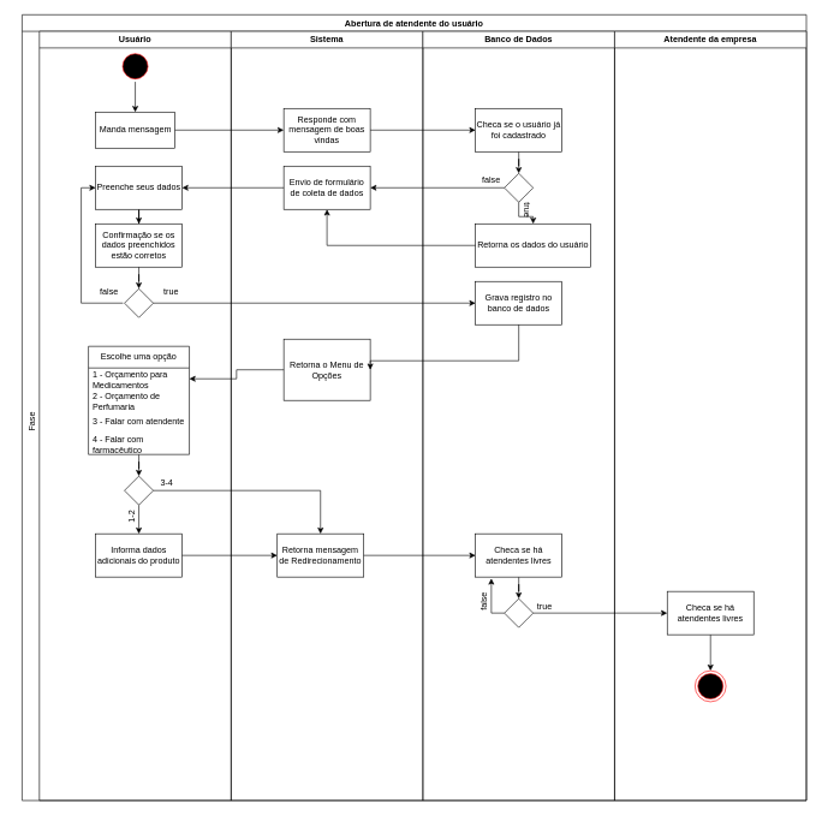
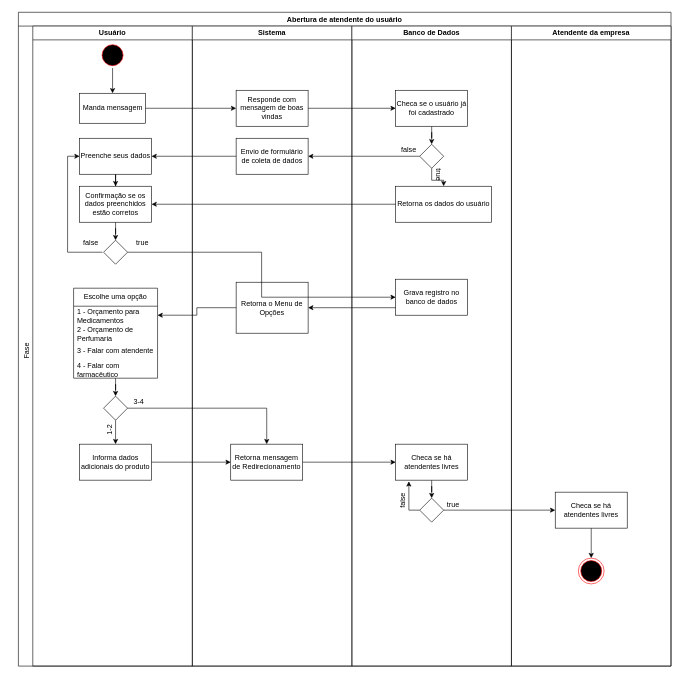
  <mxCell id="0" />
  <mxCell id="1" parent="0" />
  <mxCell id="2" value="Abertura de atendente do usuário" style="swimlane;whiteSpace=wrap;html=1;" parent="1" vertex="1"><mxGeometry y="20" width="1088" height="1090" as="geometry" x="30" /></mxCell>
  <mxCell id="3" value="Usuário" style="swimlane;whiteSpace=wrap;html=1;" parent="2" vertex="1"><mxGeometry x="24" y="23" width="266" height="1067" as="geometry" /></mxCell>
  <mxCell id="4" style="edgeStyle=orthogonalEdgeStyle;rounded=0;orthogonalLoop=1;jettySize=auto;html=1;entryX=0.5;entryY=0;entryDx=0;entryDy=0;" parent="3" source="5" target="6" edge="1"><mxGeometry relative="1" as="geometry" /></mxCell>
  <mxCell id="5" value="" style="ellipse;html=1;shape=startState;fillColor=#000000;strokeColor=#ff0000;" parent="3" vertex="1"><mxGeometry x="111.5" y="27" width="43" height="43" as="geometry" /></mxCell>
  <mxCell id="6" value="Manda mensagem" style="html=1;" parent="3" vertex="1"><mxGeometry x="78" y="112" width="110" height="50" as="geometry" /></mxCell>
  <mxCell id="7" style="edgeStyle=orthogonalEdgeStyle;rounded=0;orthogonalLoop=1;jettySize=auto;html=1;" parent="3" source="8" target="15" edge="1"><mxGeometry relative="1" as="geometry" /></mxCell>
  <mxCell id="8" value="Preenche seus dados" style="rounded=0;whiteSpace=wrap;html=1;" parent="3" vertex="1"><mxGeometry x="78" y="187" width="120" height="60" as="geometry" /></mxCell>
  <mxCell id="9" style="edgeStyle=orthogonalEdgeStyle;rounded=0;orthogonalLoop=1;jettySize=auto;html=1;entryX=0.5;entryY=0;entryDx=0;entryDy=0;" parent="3" source="10" target="23" edge="1"><mxGeometry relative="1" as="geometry" /></mxCell>
  <mxCell id="10" value="Escolhe uma opção" style="swimlane;fontStyle=0;childLayout=stackLayout;horizontal=1;startSize=30;horizontalStack=0;resizeParent=1;resizeParentMax=0;resizeLast=0;collapsible=1;marginBottom=0;whiteSpace=wrap;html=1;" parent="3" vertex="1"><mxGeometry x="68" y="437" width="140" height="150" as="geometry" /></mxCell>
  <mxCell id="11" value="1 - Orçamento para Medicamentos" style="text;strokeColor=none;fillColor=none;align=left;verticalAlign=middle;spacingLeft=4;spacingRight=4;overflow=hidden;points=[[0,0.5],[1,0.5]];portConstraint=eastwest;rotatable=0;whiteSpace=wrap;html=1;" parent="10" vertex="1"><mxGeometry y="30" width="140" height="30" as="geometry" /></mxCell>
  <mxCell id="12" value="2 - Orçamento de Perfumaria" style="text;strokeColor=none;fillColor=none;align=left;verticalAlign=middle;spacingLeft=4;spacingRight=4;overflow=hidden;points=[[0,0.5],[1,0.5]];portConstraint=eastwest;rotatable=0;whiteSpace=wrap;html=1;" parent="10" vertex="1"><mxGeometry y="60" width="140" height="30" as="geometry" /></mxCell>
  <mxCell id="13" value="3 - Falar com atendente" style="text;strokeColor=none;fillColor=none;align=left;verticalAlign=middle;spacingLeft=4;spacingRight=4;overflow=hidden;points=[[0,0.5],[1,0.5]];portConstraint=eastwest;rotatable=0;whiteSpace=wrap;html=1;" parent="10" vertex="1"><mxGeometry y="90" width="140" height="30" as="geometry" /></mxCell>
  <mxCell id="14" value="4 - Falar com farmacêutico" style="text;strokeColor=none;fillColor=none;align=left;verticalAlign=middle;spacingLeft=4;spacingRight=4;overflow=hidden;points=[[0,0.5],[1,0.5]];portConstraint=eastwest;rotatable=0;whiteSpace=wrap;html=1;" parent="10" vertex="1"><mxGeometry y="120" width="140" height="30" as="geometry" /></mxCell>
  <mxCell id="15" value="Confirmação se os dados preenchidos estão corretos" style="rounded=0;whiteSpace=wrap;html=1;" parent="3" vertex="1"><mxGeometry x="78" y="267" width="120" height="60" as="geometry" /></mxCell>
  <mxCell id="16" style="edgeStyle=orthogonalEdgeStyle;rounded=0;orthogonalLoop=1;jettySize=auto;html=1;entryX=0;entryY=0.5;entryDx=0;entryDy=0;" parent="3" target="8" edge="1"><mxGeometry relative="1" as="geometry"><mxPoint x="116" y="377" as="sourcePoint" /><Array as="points"><mxPoint x="58" y="377" /><mxPoint x="58" y="217" /></Array></mxGeometry></mxCell>
  <mxCell id="17" value="" style="rhombus;whiteSpace=wrap;html=1;" parent="3" vertex="1"><mxGeometry x="118" y="357" width="40" height="40" as="geometry" /></mxCell>
  <mxCell id="18" style="edgeStyle=orthogonalEdgeStyle;rounded=0;orthogonalLoop=1;jettySize=auto;html=1;" parent="3" source="15" target="17" edge="1"><mxGeometry relative="1" as="geometry" /></mxCell>
  <mxCell id="19" value="false" style="text;html=1;strokeColor=none;fillColor=none;align=center;verticalAlign=middle;whiteSpace=wrap;rounded=0;rotation=0;" parent="3" vertex="1"><mxGeometry x="81.5" y="357" width="30" height="10" as="geometry" /></mxCell>
  <mxCell id="20" value="true" style="text;html=1;strokeColor=none;fillColor=none;align=center;verticalAlign=middle;whiteSpace=wrap;rounded=0;rotation=0;" parent="3" vertex="1"><mxGeometry x="168" y="357" width="30" height="10" as="geometry" /></mxCell>
  <mxCell id="21" value="Informa dados adicionais do produto" style="rounded=0;whiteSpace=wrap;html=1;" parent="3" vertex="1"><mxGeometry x="78" y="697" width="120" height="60" as="geometry" /></mxCell>
  <mxCell id="22" style="edgeStyle=orthogonalEdgeStyle;rounded=0;orthogonalLoop=1;jettySize=auto;html=1;entryX=0.5;entryY=0;entryDx=0;entryDy=0;" parent="3" source="23" target="21" edge="1"><mxGeometry relative="1" as="geometry" /></mxCell>
  <mxCell id="23" value="" style="rhombus;whiteSpace=wrap;html=1;" parent="3" vertex="1"><mxGeometry x="118" y="617" width="40" height="40" as="geometry" /></mxCell>
  <mxCell id="24" value="3-4" style="text;html=1;strokeColor=none;fillColor=none;align=center;verticalAlign=middle;whiteSpace=wrap;rounded=0;rotation=0;" parent="3" vertex="1"><mxGeometry x="162" y="621" width="30" height="10" as="geometry" /></mxCell>
  <mxCell id="25" value="1-2" style="text;html=1;strokeColor=none;fillColor=none;align=center;verticalAlign=middle;whiteSpace=wrap;rounded=0;rotation=270;" parent="3" vertex="1"><mxGeometry x="114" y="668" width="30" height="10" as="geometry" /></mxCell>
  <mxCell id="26" value="Fase" style="text;html=1;align=center;verticalAlign=middle;resizable=0;points=[];autosize=1;strokeColor=none;fillColor=none;rotation=270;" parent="2" vertex="1"><mxGeometry x="-10" y="550" width="50" height="30" as="geometry" /></mxCell>
  <mxCell id="27" value="Sistema" style="swimlane;whiteSpace=wrap;html=1;" parent="2" vertex="1"><mxGeometry x="290" y="23" width="266" height="1067" as="geometry" /></mxCell>
  <mxCell id="28" value="Responde com mensagem de boas vindas" style="rounded=0;whiteSpace=wrap;html=1;" parent="27" vertex="1"><mxGeometry x="73" y="107" width="120" height="60" as="geometry" /></mxCell>
  <mxCell id="29" value="Envio de formulário de coleta de dados" style="rounded=0;whiteSpace=wrap;html=1;" parent="27" vertex="1"><mxGeometry x="73" y="187" width="120" height="60" as="geometry" /></mxCell>
  <mxCell id="30" value="Retorna o Menu de Opções" style="rounded=0;whiteSpace=wrap;html=1;" parent="27" vertex="1"><mxGeometry x="73" y="427" width="120" height="85" as="geometry" /></mxCell>
  <mxCell id="31" value="Retorna mensagem de Redirecionamento" style="rounded=0;whiteSpace=wrap;html=1;" parent="27" vertex="1"><mxGeometry x="64" y="697" width="120" height="60" as="geometry" /></mxCell>
  <mxCell id="32" value="Banco de Dados" style="swimlane;whiteSpace=wrap;html=1;" parent="2" vertex="1"><mxGeometry x="556" y="23" width="266" height="1067" as="geometry" /></mxCell>
  <mxCell id="33" style="edgeStyle=orthogonalEdgeStyle;rounded=0;orthogonalLoop=1;jettySize=auto;html=1;entryX=0.5;entryY=0;entryDx=0;entryDy=0;" parent="32" source="34" target="36" edge="1"><mxGeometry relative="1" as="geometry" /></mxCell>
  <mxCell id="34" value="Checa se o usuário já foi cadastrado" style="rounded=0;whiteSpace=wrap;html=1;" parent="32" vertex="1"><mxGeometry x="73" y="107" width="120" height="60" as="geometry" /></mxCell>
  <mxCell id="35" style="edgeStyle=orthogonalEdgeStyle;rounded=0;orthogonalLoop=1;jettySize=auto;html=1;entryX=0.5;entryY=0;entryDx=0;entryDy=0;" parent="32" source="36" target="37" edge="1"><mxGeometry relative="1" as="geometry" /></mxCell>
  <mxCell id="36" value="" style="rhombus;whiteSpace=wrap;html=1;" parent="32" vertex="1"><mxGeometry x="113" y="197" width="40" height="40" as="geometry" /></mxCell>
  <mxCell id="37" value="Retorna os dados do usuário" style="rounded=0;whiteSpace=wrap;html=1;" parent="32" vertex="1"><mxGeometry x="73" y="267" width="160" height="60" as="geometry" /></mxCell>
  <mxCell id="38" value="true" style="text;html=1;strokeColor=none;fillColor=none;align=center;verticalAlign=middle;whiteSpace=wrap;rounded=0;rotation=90;" parent="32" vertex="1"><mxGeometry x="129" y="243" width="30" height="10" as="geometry" /></mxCell>
  <mxCell id="39" value="false" style="text;html=1;strokeColor=none;fillColor=none;align=center;verticalAlign=middle;whiteSpace=wrap;rounded=0;rotation=0;" parent="32" vertex="1"><mxGeometry x="80" y="202" width="30" height="10" as="geometry" /></mxCell>
- <mxCell id="40" value="Grava registro no banco de dados" style="rounded=0;whiteSpace=wrap;html=1;" parent="32" vertex="1"><mxGeometry x="73" y="347" width="120" height="60" as="geometry" /></mxCell>
+ <mxCell id="40" value="Grava registro no banco de dados" style="rounded=0;whiteSpace=wrap;html=1;" parent="32" vertex="1"><mxGeometry x="73" y="422" width="120" height="60" as="geometry" /></mxCell>
  <mxCell id="41" style="edgeStyle=orthogonalEdgeStyle;rounded=0;orthogonalLoop=1;jettySize=auto;html=1;" parent="32" source="42" target="44" edge="1"><mxGeometry relative="1" as="geometry" /></mxCell>
  <mxCell id="42" value="Checa se há atendentes livres" style="rounded=0;whiteSpace=wrap;html=1;" parent="32" vertex="1"><mxGeometry x="73" y="697" width="120" height="60" as="geometry" /></mxCell>
  <mxCell id="43" style="edgeStyle=orthogonalEdgeStyle;rounded=0;orthogonalLoop=1;jettySize=auto;html=1;entryX=0.183;entryY=1.033;entryDx=0;entryDy=0;entryPerimeter=0;" parent="32" source="44" target="42" edge="1"><mxGeometry relative="1" as="geometry"><Array as="points"><mxPoint x="95" y="807" /></Array></mxGeometry></mxCell>
  <mxCell id="44" value="" style="rhombus;whiteSpace=wrap;html=1;" parent="32" vertex="1"><mxGeometry x="113" y="787" width="40" height="40" as="geometry" /></mxCell>
  <mxCell id="45" value="true" style="text;html=1;strokeColor=none;fillColor=none;align=center;verticalAlign=middle;whiteSpace=wrap;rounded=0;rotation=0;" parent="32" vertex="1"><mxGeometry x="154" y="793" width="30" height="10" as="geometry" /></mxCell>
  <mxCell id="46" value="false" style="text;html=1;strokeColor=none;fillColor=none;align=center;verticalAlign=middle;whiteSpace=wrap;rounded=0;rotation=270;" parent="32" vertex="1"><mxGeometry x="70" y="786" width="30" height="10" as="geometry" /></mxCell>
  <mxCell id="47" style="edgeStyle=orthogonalEdgeStyle;rounded=0;orthogonalLoop=1;jettySize=auto;html=1;entryX=0;entryY=0.5;entryDx=0;entryDy=0;" parent="2" source="28" target="34" edge="1"><mxGeometry relative="1" as="geometry" /></mxCell>
  <mxCell id="48" style="edgeStyle=orthogonalEdgeStyle;rounded=0;orthogonalLoop=1;jettySize=auto;html=1;entryX=1;entryY=0.5;entryDx=0;entryDy=0;" parent="2" source="36" target="29" edge="1"><mxGeometry relative="1" as="geometry" /></mxCell>
  <mxCell id="49" style="edgeStyle=orthogonalEdgeStyle;rounded=0;orthogonalLoop=1;jettySize=auto;html=1;" parent="2" source="29" target="8" edge="1"><mxGeometry relative="1" as="geometry" /></mxCell>
- <mxCell id="50" style="edgeStyle=orthogonalEdgeStyle;rounded=0;orthogonalLoop=1;jettySize=auto;html=1;" parent="2" source="37" target="29" edge="1"><mxGeometry relative="1" as="geometry" /></mxCell>
+ <mxCell id="50" style="edgeStyle=orthogonalEdgeStyle;rounded=0;orthogonalLoop=1;jettySize=auto;html=1;entryX=1;entryY=0.5;entryDx=0;entryDy=0;" parent="2" source="37" target="15" edge="1"><mxGeometry relative="1" as="geometry" /></mxCell>
  <mxCell id="51" style="edgeStyle=orthogonalEdgeStyle;rounded=0;orthogonalLoop=1;jettySize=auto;html=1;entryX=0;entryY=0.5;entryDx=0;entryDy=0;" parent="2" source="17" target="40" edge="1"><mxGeometry relative="1" as="geometry" /></mxCell>
  <mxCell id="52" style="edgeStyle=orthogonalEdgeStyle;rounded=0;orthogonalLoop=1;jettySize=auto;html=1;entryX=1;entryY=0.5;entryDx=0;entryDy=0;" parent="2" source="40" target="30" edge="1"><mxGeometry relative="1" as="geometry"><Array as="points"><mxPoint x="689" y="480" /></Array></mxGeometry></mxCell>
  <mxCell id="53" style="edgeStyle=orthogonalEdgeStyle;rounded=0;orthogonalLoop=1;jettySize=auto;html=1;entryX=0;entryY=0.5;entryDx=0;entryDy=0;" parent="2" source="6" target="28" edge="1"><mxGeometry relative="1" as="geometry" /></mxCell>
  <mxCell id="54" value="Atendente da empresa" style="swimlane;whiteSpace=wrap;html=1;startSize=23;" parent="2" vertex="1"><mxGeometry x="822" y="23" width="266" height="1067" as="geometry" /></mxCell>
  <mxCell id="55" style="edgeStyle=orthogonalEdgeStyle;rounded=0;orthogonalLoop=1;jettySize=auto;html=1;" parent="54" source="56" target="57" edge="1"><mxGeometry relative="1" as="geometry" /></mxCell>
  <mxCell id="56" value="Checa se há atendentes livres" style="rounded=0;whiteSpace=wrap;html=1;" parent="54" vertex="1"><mxGeometry x="73" y="777" width="120" height="60" as="geometry" /></mxCell>
  <mxCell id="57" value="" style="ellipse;html=1;shape=endState;fillColor=#000000;strokeColor=#ff0000;" parent="54" vertex="1"><mxGeometry x="111.5" y="887" width="43" height="43" as="geometry" /></mxCell>
  <mxCell id="58" style="edgeStyle=orthogonalEdgeStyle;rounded=0;orthogonalLoop=1;jettySize=auto;html=1;" parent="2" source="31" target="42" edge="1"><mxGeometry relative="1" as="geometry" /></mxCell>
  <mxCell id="59" style="edgeStyle=orthogonalEdgeStyle;rounded=0;orthogonalLoop=1;jettySize=auto;html=1;entryX=1;entryY=0.5;entryDx=0;entryDy=0;" parent="2" source="30" target="11" edge="1"><mxGeometry relative="1" as="geometry" /></mxCell>
  <mxCell id="60" style="edgeStyle=orthogonalEdgeStyle;rounded=0;orthogonalLoop=1;jettySize=auto;html=1;" parent="2" source="21" target="31" edge="1"><mxGeometry relative="1" as="geometry" /></mxCell>
  <mxCell id="61" style="edgeStyle=orthogonalEdgeStyle;rounded=0;orthogonalLoop=1;jettySize=auto;html=1;" parent="2" source="23" target="31" edge="1"><mxGeometry relative="1" as="geometry" /></mxCell>
  <mxCell id="62" style="edgeStyle=orthogonalEdgeStyle;rounded=0;orthogonalLoop=1;jettySize=auto;html=1;" parent="2" source="44" target="56" edge="1"><mxGeometry relative="1" as="geometry" /></mxCell>
